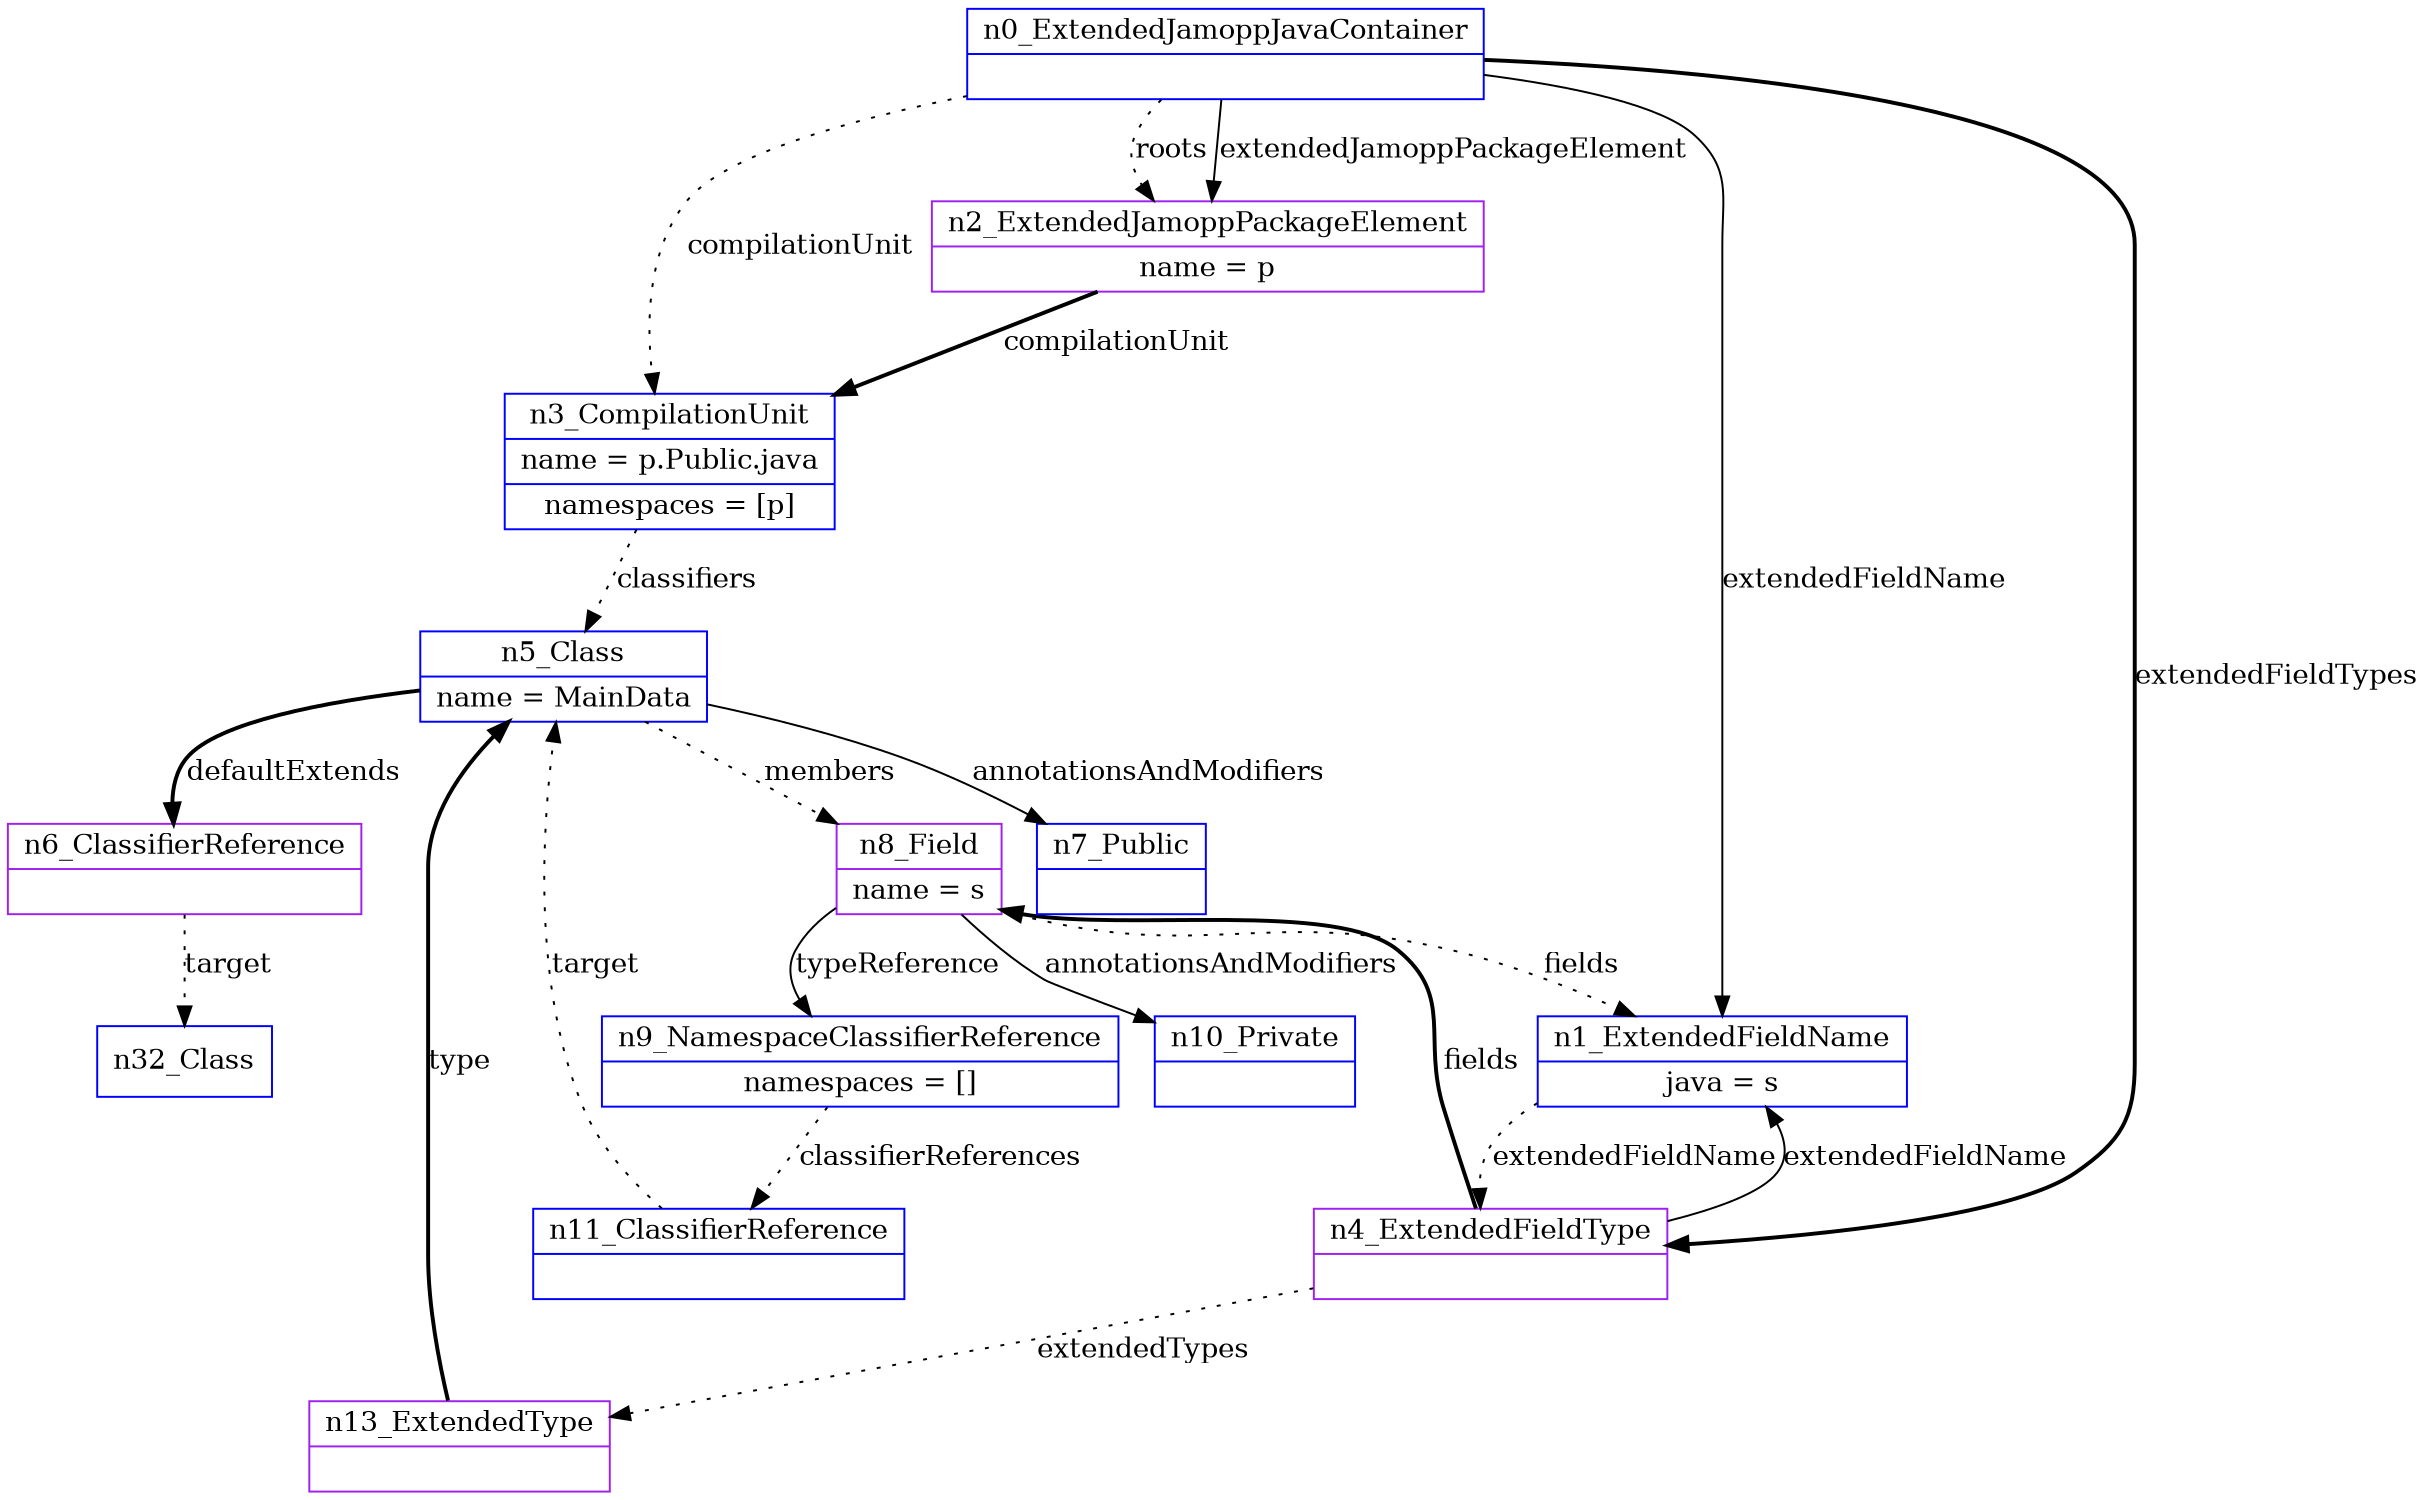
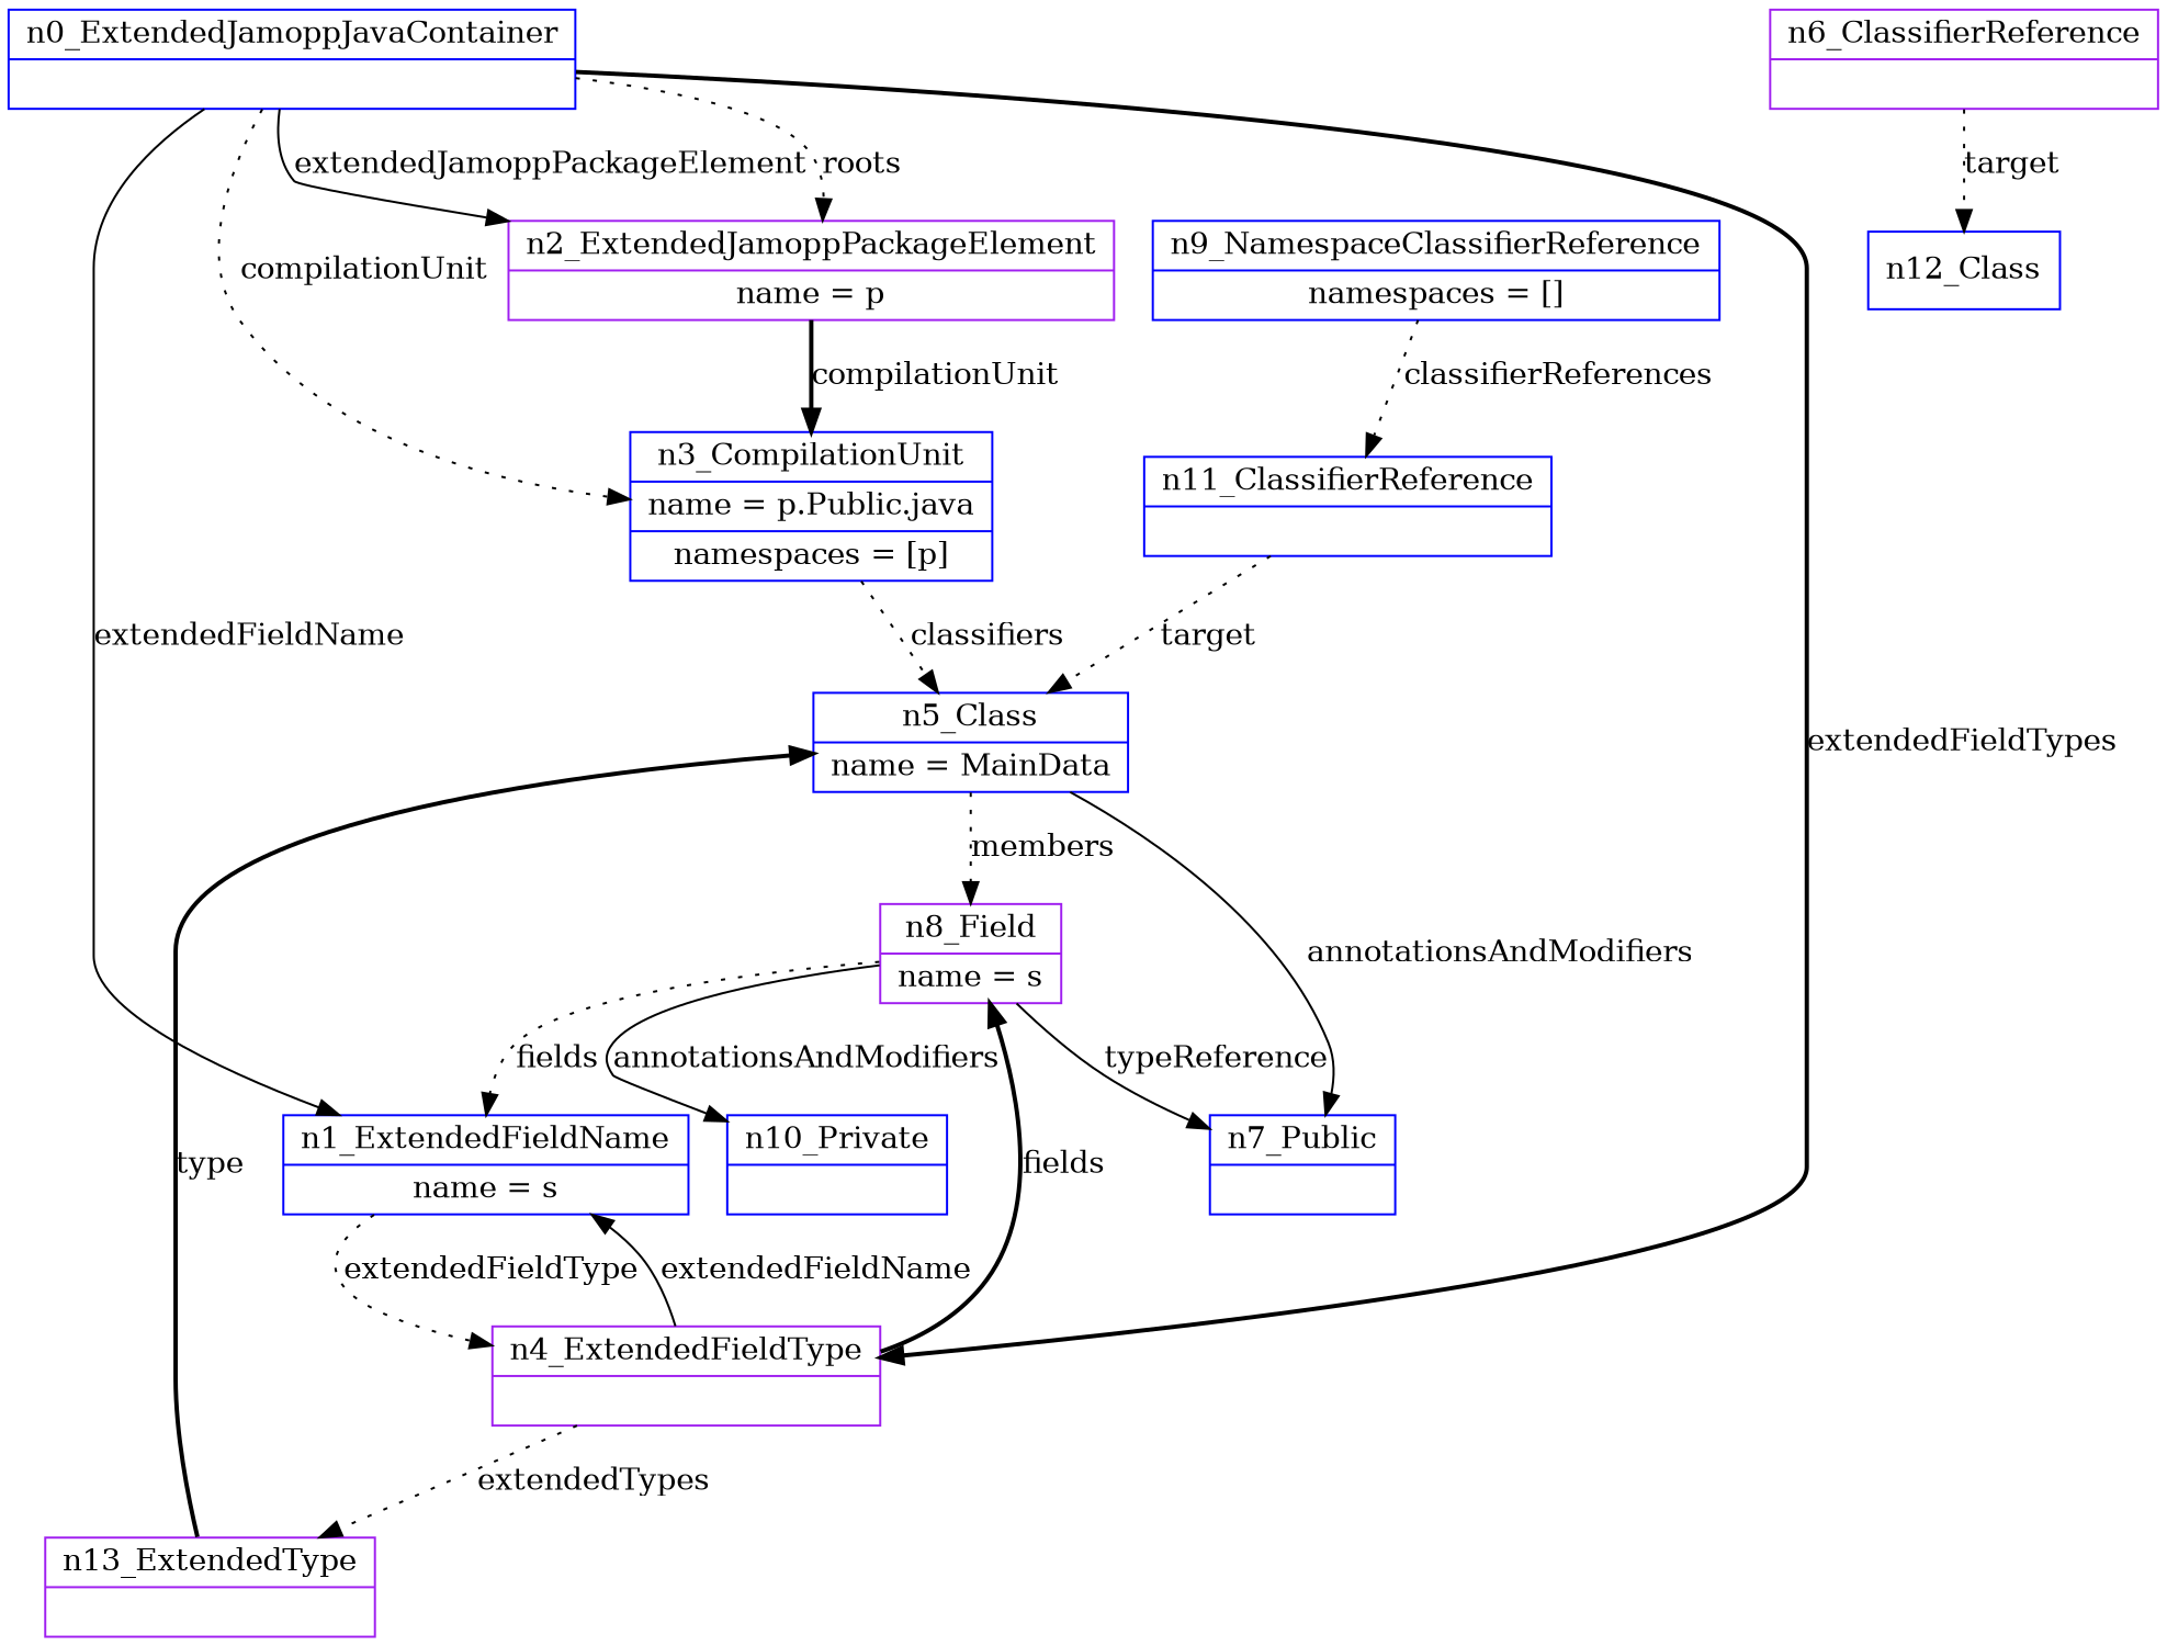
  digraph {
    node [color=blue shape=record]
    edge [style=dotted]
    n1 [label="{n0_ExtendedJamoppJavaContainer | }"]
    n2 [label="{n3_CompilationUnit | name = p.Public.java|namespaces = [p]}"]
-   n3 [label="{n1_ExtendedFieldName | java = s}"]
+   n3 [label="{n1_ExtendedFieldName | name = s}"]
    n4 [color=purple label="{n4_ExtendedFieldType | }"]
    n5 [color=purple label="{n2_ExtendedJamoppPackageElement | name = p}"]
    n6 [label="{n5_Class | name = MainData}"]
    n7 [color=purple label="{n8_Field | name = s}"]
    n8 [color=purple label="{n13_ExtendedType | }"]
    n9 [label="{n7_Public | }"]
    n10 [color=purple label="{n6_ClassifierReference | }"]
    n11 [label="{n10_Private | }"]
    n12 [label="{n9_NamespaceClassifierReference | namespaces = []}"]
    n13 [label="{n11_ClassifierReference | }"]
-   n12_Class [label=n32_Class]
+   n12_Class
    n1 -> n2 [label=compilationUnit]
    n1 -> n3 [label=extendedFieldName style=solid]
    n1 -> n4 [label=extendedFieldTypes style=bold]
    n1 -> n5 [label=extendedJamoppPackageElement style=solid]
    n1 -> n5 [label=roots]
    n2 -> n6 [label=classifiers]
-   n3 -> n4 [label=extendedFieldName]
+   n3 -> n4 [label=extendedFieldType]
    n4 -> n3 [label=extendedFieldName style=solid]
    n4 -> n7 [label=fields style=bold]
    n4 -> n8 [label=extendedTypes]
    n5 -> n2 [label=compilationUnit style=bold]
    n6 -> n7 [label=members]
    n6 -> n9 [label=annotationsAndModifiers style=solid]
-   n6 -> n10 [label=defaultExtends style=bold]
    n7 -> n3 [label=fields]
    n7 -> n11 [label=annotationsAndModifiers style=solid]
-   n7 -> n12 [label=typeReference style=solid]
+   n7 -> n9 [label=typeReference style=solid]
    n8 -> n6 [label=type style=bold]
    n10 -> n12_Class [label=target]
    n12 -> n13 [label=classifierReferences]
    n13 -> n6 [label=target]
  }
